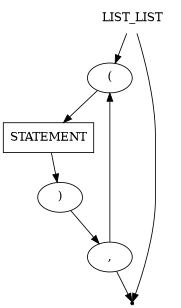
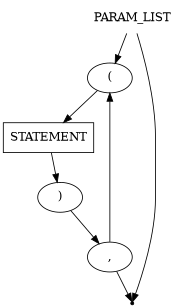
  digraph {
    node [shape=oval]
-   n1 [label=LIST_LIST shape=plaintext]
+   n1 [label=PARAM_LIST shape=plaintext]
    n2 [label="("]
    end [shape=point]
    n4 [label=STATEMENT shape=box]
    n5 [label=")"]
    n6 [label=","]
    n1 -> n2
    n1 -> end
    n2 -> n4
    n4 -> n5
    n5 -> n6
    n6 -> n2
    n6 -> end
  }
